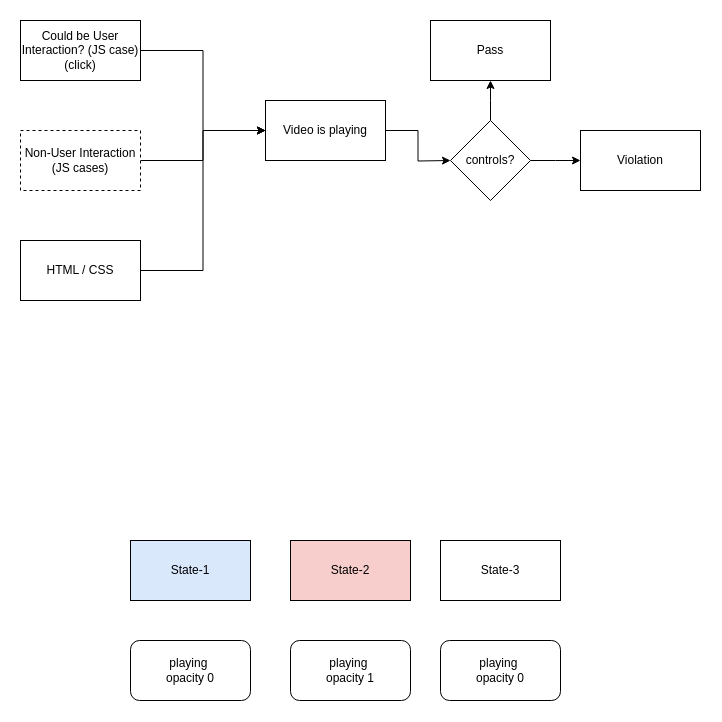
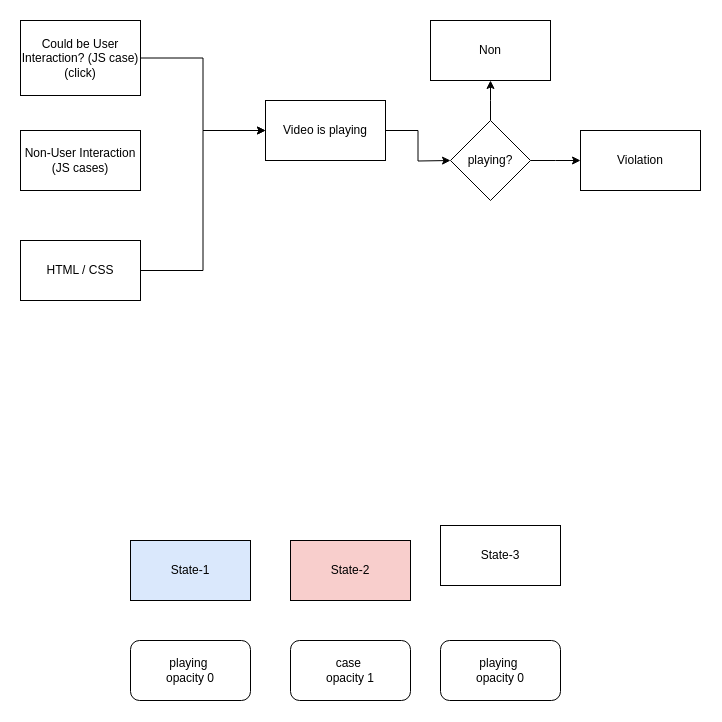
  <mxCell id="0" />
  <mxCell id="1" parent="0" />
  <mxCell id="2" style="edgeStyle=orthogonalEdgeStyle;rounded=0;orthogonalLoop=1;jettySize=auto;html=1;entryX=0;entryY=0.5;entryDx=0;entryDy=0;" parent="1" source="3" target="9" edge="1"><mxGeometry relative="1" as="geometry" /></mxCell>
- <mxCell id="3" value="Could be User Interaction? (JS case) (click)" style="rounded=0;whiteSpace=wrap;html=1;" parent="1" vertex="1"><mxGeometry x="20" y="20" width="120" height="60" as="geometry" /></mxCell>
- <mxCell id="4" style="edgeStyle=orthogonalEdgeStyle;rounded=0;orthogonalLoop=1;jettySize=auto;html=1;" parent="1" source="5" target="9" edge="1"><mxGeometry relative="1" as="geometry" /></mxCell>
- <mxCell id="5" value="Non-User Interaction (JS cases)" style="rounded=0;whiteSpace=wrap;html=1;dashed=1;" parent="1" vertex="1"><mxGeometry x="20" y="130" width="120" height="60" as="geometry" /></mxCell>
+ <mxCell id="3" value="Could be User Interaction? (JS case) (click)" style="rounded=0;whiteSpace=wrap;html=1;" parent="1" vertex="1"><mxGeometry x="20" y="20" width="120" height="75" as="geometry" /></mxCell>
+ <mxCell id="5" value="Non-User Interaction (JS cases)" style="rounded=0;whiteSpace=wrap;html=1;" parent="1" vertex="1"><mxGeometry x="20" y="130" width="120" height="60" as="geometry" /></mxCell>
  <mxCell id="6" style="edgeStyle=orthogonalEdgeStyle;rounded=0;orthogonalLoop=1;jettySize=auto;html=1;entryX=0;entryY=0.5;entryDx=0;entryDy=0;" parent="1" source="7" target="9" edge="1"><mxGeometry relative="1" as="geometry" /></mxCell>
  <mxCell id="7" value="HTML / CSS" style="rounded=0;whiteSpace=wrap;html=1;" parent="1" vertex="1"><mxGeometry x="20" y="240" width="120" height="60" as="geometry" /></mxCell>
  <mxCell id="8" style="edgeStyle=orthogonalEdgeStyle;rounded=0;orthogonalLoop=1;jettySize=auto;html=1;entryX=0;entryY=0.5;entryDx=0;entryDy=0;" parent="1" source="9" edge="1"><mxGeometry relative="1" as="geometry"><mxPoint x="450" y="160" as="targetPoint" /></mxGeometry></mxCell>
  <mxCell id="9" value="Video is playing" style="rounded=0;whiteSpace=wrap;html=1;" parent="1" vertex="1"><mxGeometry x="265" y="100" width="120" height="60" as="geometry" /></mxCell>
  <mxCell id="10" style="edgeStyle=orthogonalEdgeStyle;rounded=0;orthogonalLoop=1;jettySize=auto;html=1;" parent="1" source="12" edge="1"><mxGeometry relative="1" as="geometry"><mxPoint x="580" y="160" as="targetPoint" /></mxGeometry></mxCell>
  <mxCell id="11" style="edgeStyle=orthogonalEdgeStyle;rounded=0;orthogonalLoop=1;jettySize=auto;html=1;" parent="1" source="12" edge="1"><mxGeometry relative="1" as="geometry"><mxPoint x="490" y="80" as="targetPoint" /></mxGeometry></mxCell>
- <mxCell id="12" value="controls?" style="rhombus;whiteSpace=wrap;html=1;" parent="1" vertex="1"><mxGeometry x="450" y="120" width="80" height="80" as="geometry" /></mxCell>
+ <mxCell id="12" value="playing?" style="rhombus;whiteSpace=wrap;html=1;" parent="1" vertex="1"><mxGeometry x="450" y="120" width="80" height="80" as="geometry" /></mxCell>
  <mxCell id="13" value="Violation" style="rounded=0;whiteSpace=wrap;html=1;" parent="1" vertex="1"><mxGeometry x="580" y="130" width="120" height="60" as="geometry" /></mxCell>
- <mxCell id="14" value="Pass" style="rounded=0;whiteSpace=wrap;html=1;" parent="1" vertex="1"><mxGeometry x="430" y="20" width="120" height="60" as="geometry" /></mxCell>
+ <mxCell id="14" value="Non" style="rounded=0;whiteSpace=wrap;html=1;" parent="1" vertex="1"><mxGeometry x="430" y="20" width="120" height="60" as="geometry" /></mxCell>
  <mxCell id="15" value="State-1" style="rounded=0;whiteSpace=wrap;html=1;fillColor=#dae8fc;" parent="1" vertex="1"><mxGeometry x="130" y="540" width="120" height="60" as="geometry" /></mxCell>
- <mxCell id="16" value="State-3" style="rounded=0;whiteSpace=wrap;html=1;" parent="1" vertex="1"><mxGeometry x="440" y="540" width="120" height="60" as="geometry" /></mxCell>
+ <mxCell id="16" value="State-3" style="rounded=0;whiteSpace=wrap;html=1;" parent="1" vertex="1"><mxGeometry x="440" y="525" width="120" height="60" as="geometry" /></mxCell>
  <mxCell id="17" value="State-2" style="rounded=0;whiteSpace=wrap;html=1;fillColor=#f8cecc;" parent="1" vertex="1"><mxGeometry x="290" y="540" width="120" height="60" as="geometry" /></mxCell>
- <mxCell id="18" value="playing&amp;nbsp;&lt;div&gt;opacity 1&lt;/div&gt;" style="rounded=1;whiteSpace=wrap;html=1;" parent="1" vertex="1"><mxGeometry x="290" y="640" width="120" height="60" as="geometry" /></mxCell>
+ <mxCell id="18" value="case&amp;nbsp;&lt;div&gt;opacity 1&lt;/div&gt;" style="rounded=1;whiteSpace=wrap;html=1;" parent="1" vertex="1"><mxGeometry x="290" y="640" width="120" height="60" as="geometry" /></mxCell>
  <mxCell id="19" value="playing&amp;nbsp;&lt;div&gt;opacity 0&lt;/div&gt;" style="rounded=1;whiteSpace=wrap;html=1;" parent="1" vertex="1"><mxGeometry x="440" y="640" width="120" height="60" as="geometry" /></mxCell>
  <mxCell id="20" value="playing&amp;nbsp;&lt;div&gt;opacity 0&lt;/div&gt;" style="rounded=1;whiteSpace=wrap;html=1;" parent="1" vertex="1"><mxGeometry x="130" y="640" width="120" height="60" as="geometry" /></mxCell>
